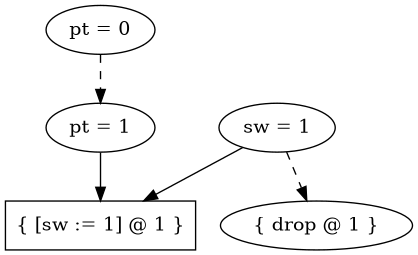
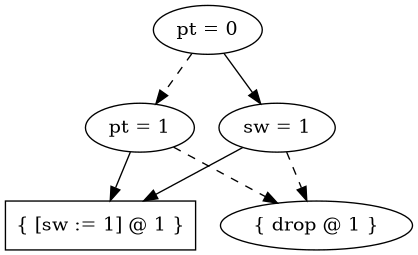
  digraph {
    n1 [label="pt = 0"]
    n2 [label="pt = 1"]
    n3 [label="sw = 1"]
    n4 [label="{ [sw := 1] @ 1 }" shape=box]
    n5 [label="{ drop @ 1 }" shape=ellipse]
    subgraph sub_1 {
      rank=same
      n1
    }
    subgraph sub_2 {
      rank=same
      n2
    }
    subgraph sub_3 {
      rank=same
      n3
    }
    n1 -> n2 [style=dashed]
+   n1 -> n3
    n2 -> n4
+   n2 -> n5 [style=dashed]
    n3 -> n4
    n3 -> n5 [style=dashed]
  }
